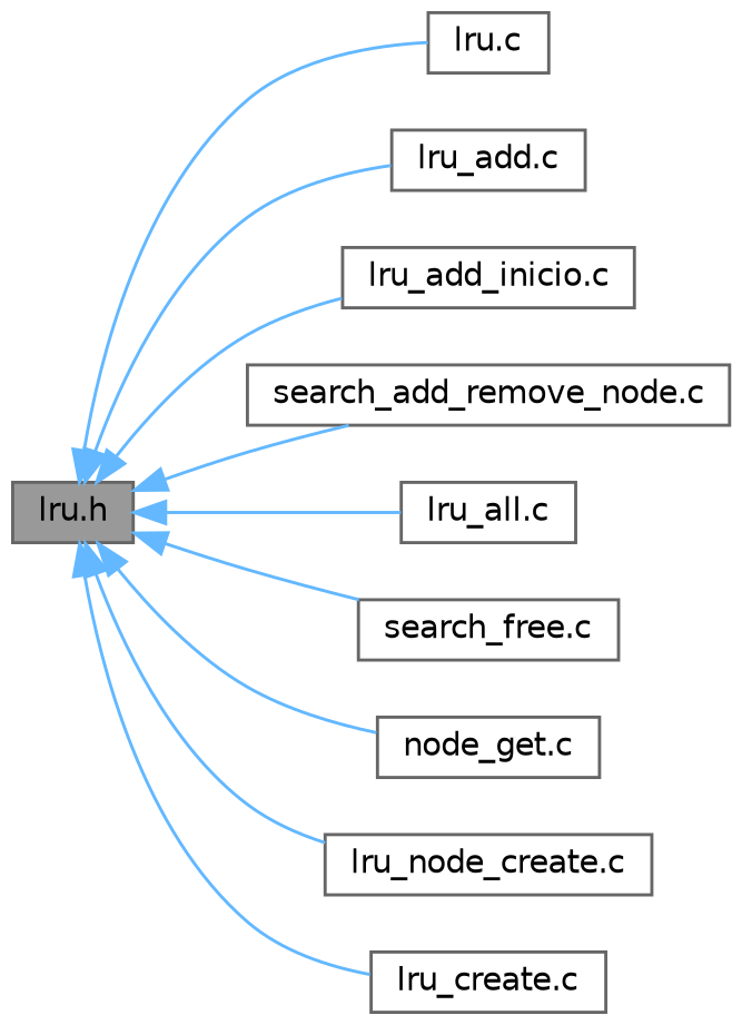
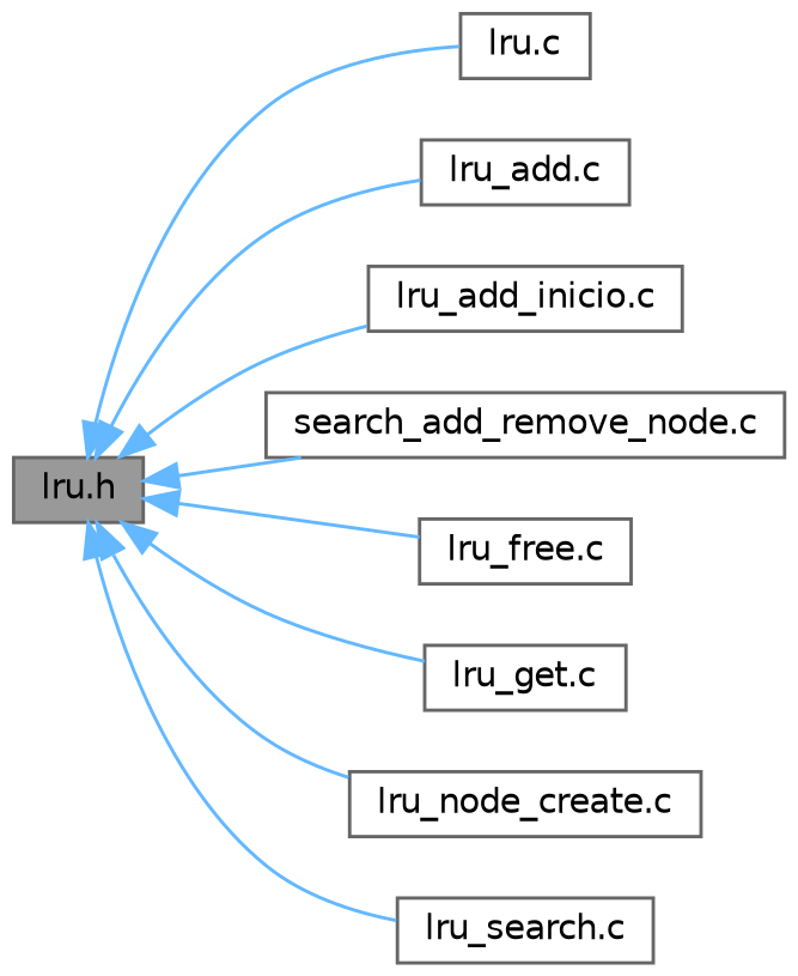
  digraph {
    rankdir=LR
    node [color=grey40 fillcolor=white fontname=Helvetica fontsize=10 shape=box style=filled]
    edge [color=steelblue1 dir=back fontname=Helvetica fontsize=10 labelfontname=Helvetica labelfontsize=10 style=solid]
    n1 [color=gray40 fillcolor=grey60 fontcolor=black height=0.2 label="lru.h" width=0.4]
    n2 [height=0.2 label="lru.c" width=0.4]
    n3 [height=0.2 label="lru_add.c" width=0.4]
    n4 [height=0.2 label="lru_add_inicio.c" width=0.4]
    n5 [height=0.2 label="search_add_remove_node.c" width=0.4]
-   n6 [height=0.2 label="lru_all.c" width=0.4]
-   n7 [height=0.2 label="search_free.c" width=0.4]
-   n8 [height=0.2 label="node_get.c" width=0.4]
+   n7 [height=0.2 label="lru_free.c" width=0.4]
+   n8 [height=0.2 label="lru_get.c" width=0.4]
    n9 [height=0.2 label="lru_node_create.c" width=0.4]
-   n10 [height=0.2 label="lru_create.c" width=0.4]
+   n10 [height=0.2 label="lru_search.c" width=0.4]
    n1 -> n2
    n1 -> n3
    n1 -> n4
    n1 -> n5
-   n1 -> n6
    n1 -> n7
    n1 -> n8
    n1 -> n9
    n1 -> n10
  }
